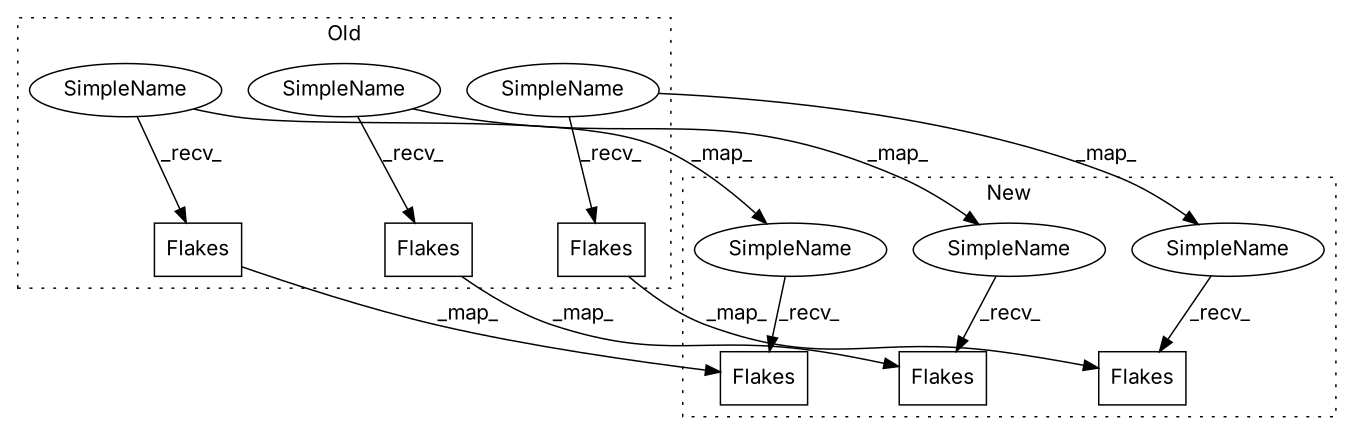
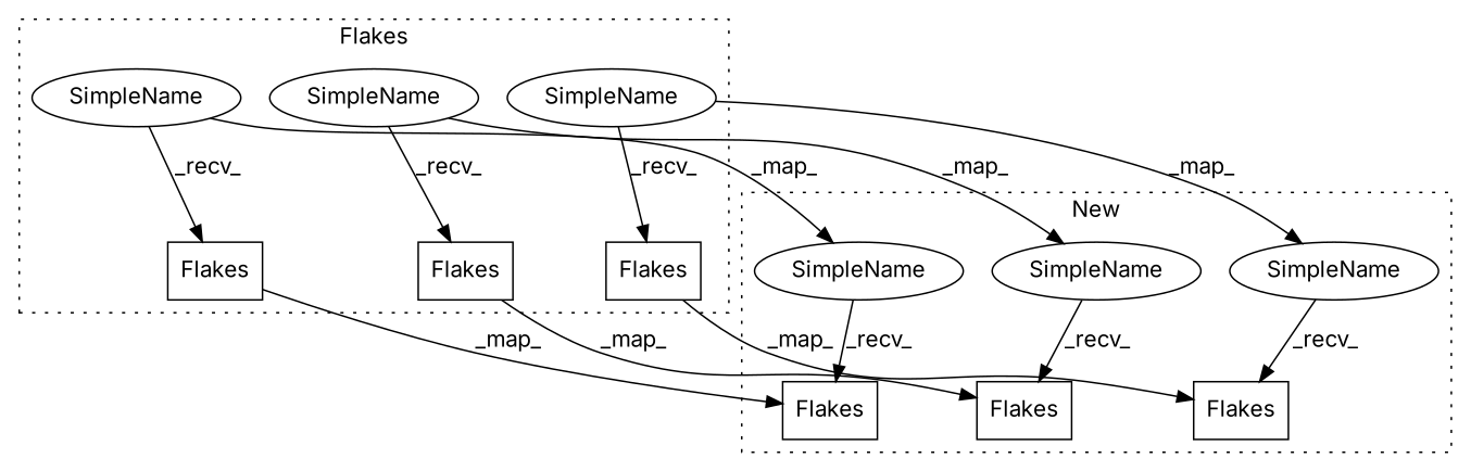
  digraph {
    fontname=Inter
    node [a=32 l="7,1" shape=box fontname=Inter]
    edge [fontname=Inter]
    n1 [label=Flakes s="1465,1473"]
    n2 [a=42 l=6 label=SimpleName s=1458 shape=ellipse]
    n3 [label=Flakes s="2229,2237"]
    n4 [a=42 l=6 label=SimpleName s=2222 shape=ellipse]
    n5 [label=Flakes s="1830,1838"]
    n6 [a=42 l=6 label=SimpleName s=1823 shape=ellipse]
    n7 [label=Flakes s="1269,1277"]
    n8 [a=42 l=4 label=SimpleName s=1264 shape=ellipse]
    n9 [label=Flakes s="1786,1794"]
    n10 [a=42 l=4 label=SimpleName s=1781 shape=ellipse]
    n11 [label=Flakes s="860,868"]
    n12 [a=42 l=4 label=SimpleName s=855 shape=ellipse]
    subgraph cluster_1 {
-     label=Old
+     label=Flakes
      style=dotted
      n1
      n2
      n3
      n4
      n5
      n6
    }
    subgraph cluster_2 {
      label=New
      style=dotted
      n7
      n8
      n9
      n10
      n11
      n12
    }
    n1 -> n7 [label=_map_]
    n2 -> n1 [label=_recv_]
    n2 -> n8 [label=_map_]
    n3 -> n9 [label=_map_]
    n4 -> n3 [label=_recv_]
    n4 -> n10 [label=_map_]
    n5 -> n11 [label=_map_]
    n6 -> n5 [label=_recv_]
    n6 -> n12 [label=_map_]
    n8 -> n7 [label=_recv_]
    n10 -> n9 [label=_recv_]
    n12 -> n11 [label=_recv_]
  }
